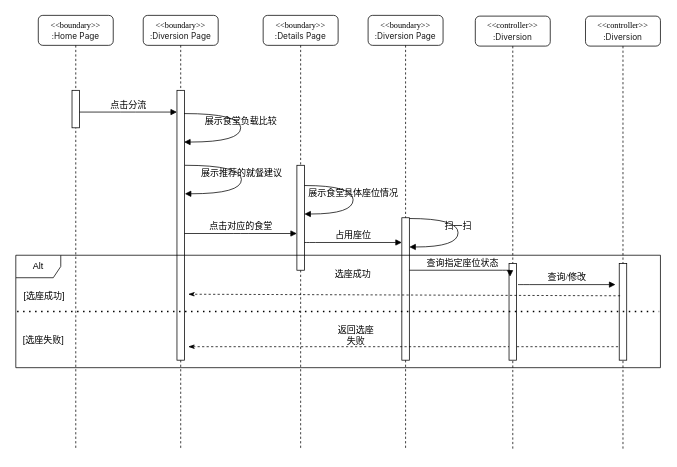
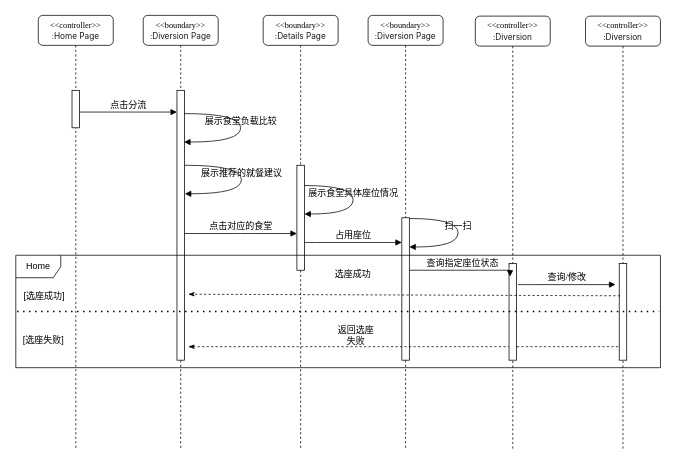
  <mxCell id="0" />
  <mxCell id="1" parent="0" />
  <mxCell id="2" value="&lt;div&gt;&lt;font style=&quot;font-size: 11px;&quot;&gt;&amp;lt;&amp;lt;boundary&amp;gt;&amp;gt;&lt;/font&gt;&lt;/div&gt;&lt;font style=&quot;font-size: 11px;&quot;&gt;:&lt;span style=&quot;color: rgba(0, 0, 0, 0.9); font-family: -apple-system, &amp;quot;system-ui&amp;quot;, &amp;quot;Segoe UI&amp;quot;, system-ui, -apple-system, &amp;quot;Segoe UI&amp;quot;, Roboto, Ubuntu, Cantarell, &amp;quot;Noto Sans&amp;quot;, sans-serif, Arial, &amp;quot;PingFang SC&amp;quot;, &amp;quot;Source Han Sans SC&amp;quot;, &amp;quot;Microsoft YaHei UI&amp;quot;, &amp;quot;Microsoft YaHei&amp;quot;, &amp;quot;Noto Sans CJK SC&amp;quot;, sans-serif; text-align: left; white-space-collapse: preserve; background-color: rgb(255, 255, 255);&quot;&gt;Diversion Page&lt;/span&gt;&lt;/font&gt;" style="shape=umlLifeline;perimeter=lifelinePerimeter;whiteSpace=wrap;html=1;container=1;collapsible=0;recursiveResize=0;outlineConnect=0;rounded=1;shadow=0;comic=0;labelBackgroundColor=none;strokeWidth=1;fontFamily=Verdana;fontSize=12;align=center;" parent="1" vertex="1"><mxGeometry x="190" y="20" width="100" height="580" as="geometry" /></mxCell>
  <mxCell id="3" value="" style="html=1;points=[];perimeter=orthogonalPerimeter;rounded=0;shadow=0;comic=0;labelBackgroundColor=none;strokeWidth=1;fontFamily=Verdana;fontSize=12;align=center;" parent="2" vertex="1"><mxGeometry x="45" y="100" width="10" height="360" as="geometry" /></mxCell>
  <mxCell id="4" value="&lt;div&gt;&lt;font style=&quot;font-size: 11px;&quot;&gt;&amp;lt;&amp;lt;boundary&amp;gt;&amp;gt;&lt;/font&gt;&lt;/div&gt;&lt;font style=&quot;font-size: 11px;&quot;&gt;:&lt;/font&gt;&lt;span style=&quot;color: rgba(0, 0, 0, 0.9); font-family: -apple-system, &amp;quot;system-ui&amp;quot;, &amp;quot;Segoe UI&amp;quot;, system-ui, -apple-system, &amp;quot;Segoe UI&amp;quot;, Roboto, Ubuntu, Cantarell, &amp;quot;Noto Sans&amp;quot;, sans-serif, Arial, &amp;quot;PingFang SC&amp;quot;, &amp;quot;Source Han Sans SC&amp;quot;, &amp;quot;Microsoft YaHei UI&amp;quot;, &amp;quot;Microsoft YaHei&amp;quot;, &amp;quot;Noto Sans CJK SC&amp;quot;, sans-serif; text-align: left; white-space-collapse: preserve; background-color: rgb(255, 255, 255);&quot;&gt;&lt;font style=&quot;font-size: 11px;&quot;&gt;Details Page&lt;/font&gt;&lt;/span&gt;" style="shape=umlLifeline;perimeter=lifelinePerimeter;whiteSpace=wrap;html=1;container=1;collapsible=0;recursiveResize=0;outlineConnect=0;rounded=1;shadow=0;comic=0;labelBackgroundColor=none;strokeWidth=1;fontFamily=Verdana;fontSize=12;align=center;" parent="1" vertex="1"><mxGeometry x="350" y="20" width="100" height="580" as="geometry" /></mxCell>
  <mxCell id="5" value="" style="html=1;points=[];perimeter=orthogonalPerimeter;rounded=0;shadow=0;comic=0;labelBackgroundColor=none;strokeWidth=1;fontFamily=Verdana;fontSize=12;align=center;" parent="4" vertex="1"><mxGeometry x="45" y="200" width="10" height="140" as="geometry" /></mxCell>
  <mxCell id="6" value="&lt;div&gt;&lt;font style=&quot;font-size: 11px;&quot;&gt;&amp;lt;&amp;lt;boundary&amp;gt;&amp;gt;&lt;/font&gt;&lt;/div&gt;&lt;font style=&quot;font-size: 11px;&quot;&gt;:&lt;span style=&quot;color: rgba(0, 0, 0, 0.9); font-family: -apple-system, &amp;quot;system-ui&amp;quot;, &amp;quot;Segoe UI&amp;quot;, system-ui, -apple-system, &amp;quot;Segoe UI&amp;quot;, Roboto, Ubuntu, Cantarell, &amp;quot;Noto Sans&amp;quot;, sans-serif, Arial, &amp;quot;PingFang SC&amp;quot;, &amp;quot;Source Han Sans SC&amp;quot;, &amp;quot;Microsoft YaHei UI&amp;quot;, &amp;quot;Microsoft YaHei&amp;quot;, &amp;quot;Noto Sans CJK SC&amp;quot;, sans-serif; text-align: left; white-space-collapse: preserve; background-color: rgb(255, 255, 255);&quot;&gt;Diversion Page&lt;/span&gt;&lt;/font&gt;" style="shape=umlLifeline;perimeter=lifelinePerimeter;whiteSpace=wrap;html=1;container=1;collapsible=0;recursiveResize=0;outlineConnect=0;rounded=1;shadow=0;comic=0;labelBackgroundColor=none;strokeWidth=1;fontFamily=Verdana;fontSize=12;align=center;" parent="1" vertex="1"><mxGeometry x="490" y="20" width="100" height="580" as="geometry" /></mxCell>
- <mxCell id="7" value="&lt;div&gt;&lt;font style=&quot;font-size: 11px;&quot;&gt;&amp;lt;&amp;lt;boundary&amp;gt;&amp;gt;&lt;/font&gt;&lt;/div&gt;&lt;font style=&quot;font-size: 11px;&quot;&gt;:&lt;span style=&quot;color: rgba(0, 0, 0, 0.9); font-family: -apple-system, &amp;quot;system-ui&amp;quot;, &amp;quot;Segoe UI&amp;quot;, system-ui, -apple-system, &amp;quot;Segoe UI&amp;quot;, Roboto, Ubuntu, Cantarell, &amp;quot;Noto Sans&amp;quot;, sans-serif, Arial, &amp;quot;PingFang SC&amp;quot;, &amp;quot;Source Han Sans SC&amp;quot;, &amp;quot;Microsoft YaHei UI&amp;quot;, &amp;quot;Microsoft YaHei&amp;quot;, &amp;quot;Noto Sans CJK SC&amp;quot;, sans-serif; text-align: left; white-space-collapse: preserve; background-color: rgb(255, 255, 255);&quot;&gt;Home Page&lt;/span&gt;&lt;/font&gt;" style="shape=umlLifeline;perimeter=lifelinePerimeter;whiteSpace=wrap;html=1;container=1;collapsible=0;recursiveResize=0;outlineConnect=0;rounded=1;shadow=0;comic=0;labelBackgroundColor=none;strokeWidth=1;fontFamily=Verdana;fontSize=12;align=center;" parent="1" vertex="1"><mxGeometry x="50" y="20" width="100" height="580" as="geometry" /></mxCell>
+ <mxCell id="7" value="&lt;div&gt;&lt;font style=&quot;font-size: 11px;&quot;&gt;&amp;lt;&amp;lt;controller&amp;gt;&amp;gt;&lt;/font&gt;&lt;/div&gt;&lt;font style=&quot;font-size: 11px;&quot;&gt;:&lt;span style=&quot;color: rgba(0, 0, 0, 0.9); font-family: -apple-system, &amp;quot;system-ui&amp;quot;, &amp;quot;Segoe UI&amp;quot;, system-ui, -apple-system, &amp;quot;Segoe UI&amp;quot;, Roboto, Ubuntu, Cantarell, &amp;quot;Noto Sans&amp;quot;, sans-serif, Arial, &amp;quot;PingFang SC&amp;quot;, &amp;quot;Source Han Sans SC&amp;quot;, &amp;quot;Microsoft YaHei UI&amp;quot;, &amp;quot;Microsoft YaHei&amp;quot;, &amp;quot;Noto Sans CJK SC&amp;quot;, sans-serif; text-align: left; white-space-collapse: preserve; background-color: rgb(255, 255, 255);&quot;&gt;Home Page&lt;/span&gt;&lt;/font&gt;" style="shape=umlLifeline;perimeter=lifelinePerimeter;whiteSpace=wrap;html=1;container=1;collapsible=0;recursiveResize=0;outlineConnect=0;rounded=1;shadow=0;comic=0;labelBackgroundColor=none;strokeWidth=1;fontFamily=Verdana;fontSize=12;align=center;" parent="1" vertex="1"><mxGeometry x="50" y="20" width="100" height="580" as="geometry" /></mxCell>
  <mxCell id="8" value="" style="html=1;points=[];perimeter=orthogonalPerimeter;rounded=0;shadow=0;comic=0;labelBackgroundColor=none;strokeWidth=1;fontFamily=Verdana;fontSize=12;align=center;" parent="7" vertex="1"><mxGeometry x="45" y="100" width="10" height="50" as="geometry" /></mxCell>
  <mxCell id="9" value="" style="html=1;points=[];perimeter=orthogonalPerimeter;rounded=0;shadow=0;comic=0;labelBackgroundColor=none;strokeWidth=1;fontFamily=Verdana;fontSize=12;align=center;" parent="1" vertex="1"><mxGeometry x="535" y="290" width="10" height="190" as="geometry" /></mxCell>
  <mxCell id="10" value="占用座位" style="html=1;verticalAlign=bottom;endArrow=block;labelBackgroundColor=none;fontFamily=Verdana;fontSize=12;edgeStyle=elbowEdgeStyle;elbow=vertical;" parent="1" edge="1"><mxGeometry relative="1" as="geometry"><mxPoint x="405" y="323" as="sourcePoint" /><Array as="points"><mxPoint x="410" y="323" /></Array><mxPoint x="535" y="323" as="targetPoint" /></mxGeometry></mxCell>
  <mxCell id="11" value="点击分流" style="html=1;verticalAlign=bottom;endArrow=block;entryX=0;entryY=0;labelBackgroundColor=none;fontFamily=Verdana;fontSize=12;edgeStyle=elbowEdgeStyle;elbow=vertical;" parent="1" edge="1"><mxGeometry relative="1" as="geometry"><mxPoint x="105" y="149" as="sourcePoint" /><mxPoint x="235" y="149" as="targetPoint" /><mxPoint as="offset" /></mxGeometry></mxCell>
  <mxCell id="12" value="点击对应的食堂" style="html=1;verticalAlign=bottom;endArrow=block;entryX=0;entryY=0;labelBackgroundColor=none;fontFamily=Verdana;fontSize=12;edgeStyle=elbowEdgeStyle;elbow=vertical;" parent="1" edge="1"><mxGeometry relative="1" as="geometry"><mxPoint x="245" y="311" as="sourcePoint" /><mxPoint x="395" y="311" as="targetPoint" /></mxGeometry></mxCell>
  <mxCell id="13" value="展示食堂负载比较" style="html=1;verticalAlign=bottom;endArrow=block;labelBackgroundColor=none;fontFamily=Verdana;fontSize=12;elbow=vertical;edgeStyle=orthogonalEdgeStyle;curved=1;" edge="1" parent="1"><mxGeometry relative="1" as="geometry"><mxPoint x="244.5" y="151" as="sourcePoint" /><mxPoint x="244.5" y="189" as="targetPoint" /><Array as="points"><mxPoint x="320" y="151" /><mxPoint x="320" y="189" /></Array></mxGeometry></mxCell>
  <mxCell id="14" value="展示推荐的就餐建议" style="html=1;verticalAlign=bottom;endArrow=block;labelBackgroundColor=none;fontFamily=Verdana;fontSize=12;elbow=vertical;edgeStyle=orthogonalEdgeStyle;curved=1;" edge="1" parent="1"><mxGeometry relative="1" as="geometry"><mxPoint x="245.5" y="220" as="sourcePoint" /><mxPoint x="245.5" y="258" as="targetPoint" /><Array as="points"><mxPoint x="321" y="220" /><mxPoint x="321" y="258" /></Array></mxGeometry></mxCell>
  <mxCell id="15" value="展示食堂具体座位情况" style="html=1;verticalAlign=bottom;endArrow=block;labelBackgroundColor=none;fontFamily=Verdana;fontSize=12;elbow=vertical;edgeStyle=orthogonalEdgeStyle;curved=1;" edge="1" parent="1"><mxGeometry relative="1" as="geometry"><mxPoint x="405" y="247" as="sourcePoint" /><mxPoint x="405" y="285" as="targetPoint" /><Array as="points"><mxPoint x="470" y="247" /><mxPoint x="470" y="285" /></Array></mxGeometry></mxCell>
  <mxCell id="16" value="扫一扫" style="html=1;verticalAlign=bottom;endArrow=block;labelBackgroundColor=none;fontFamily=Verdana;fontSize=12;elbow=vertical;edgeStyle=orthogonalEdgeStyle;curved=1;" edge="1" parent="1"><mxGeometry relative="1" as="geometry"><mxPoint x="545" y="291" as="sourcePoint" /><mxPoint x="545" y="329" as="targetPoint" /><Array as="points"><mxPoint x="610" y="291" /><mxPoint x="610" y="329" /></Array></mxGeometry></mxCell>
- <mxCell id="17" value="Alt" style="shape=umlFrame;whiteSpace=wrap;html=1;pointerEvents=0;" vertex="1" parent="1"><mxGeometry x="20" y="340" width="860" height="150" as="geometry" /></mxCell>
+ <mxCell id="17" value="Home" style="shape=umlFrame;whiteSpace=wrap;html=1;pointerEvents=0;" vertex="1" parent="1"><mxGeometry x="20" y="340" width="860" height="150" as="geometry" /></mxCell>
  <mxCell id="18" value="选座成功" style="text;html=1;align=center;verticalAlign=middle;whiteSpace=wrap;rounded=0;" vertex="1" parent="1"><mxGeometry x="440" y="350" width="60" height="30" as="geometry" /></mxCell>
  <mxCell id="19" value="" style="endArrow=classicThin;html=1;rounded=0;dashed=1;endFill=1;" edge="1" parent="1" source="27"><mxGeometry width="50" height="50" relative="1" as="geometry"><mxPoint x="539" y="462" as="sourcePoint" /><mxPoint x="250" y="462" as="targetPoint" /></mxGeometry></mxCell>
  <mxCell id="20" value="返回选座失败" style="text;html=1;align=center;verticalAlign=middle;whiteSpace=wrap;rounded=0;" vertex="1" parent="1"><mxGeometry x="444" y="432" width="60" height="30" as="geometry" /></mxCell>
  <mxCell id="21" value="[选座成功]" style="text;html=1;align=center;verticalAlign=middle;whiteSpace=wrap;rounded=0;" vertex="1" parent="1"><mxGeometry x="28" y="380" width="60" height="30" as="geometry" /></mxCell>
  <mxCell id="22" value="[选座失败]" style="text;html=1;align=center;verticalAlign=middle;whiteSpace=wrap;rounded=0;" vertex="1" parent="1"><mxGeometry x="27" y="438" width="60" height="30" as="geometry" /></mxCell>
  <mxCell id="23" value="&lt;div&gt;&lt;font style=&quot;font-size: 11px;&quot;&gt;&amp;lt;&amp;lt;controller&amp;gt;&amp;gt;&lt;/font&gt;&lt;/div&gt;&lt;font style=&quot;font-size: 11px;&quot;&gt;:&lt;span style=&quot;color: rgba(0, 0, 0, 0.9); font-family: -apple-system, &amp;quot;system-ui&amp;quot;, &amp;quot;Segoe UI&amp;quot;, system-ui, -apple-system, &amp;quot;Segoe UI&amp;quot;, Roboto, Ubuntu, Cantarell, &amp;quot;Noto Sans&amp;quot;, sans-serif, Arial, &amp;quot;PingFang SC&amp;quot;, &amp;quot;Source Han Sans SC&amp;quot;, &amp;quot;Microsoft YaHei UI&amp;quot;, &amp;quot;Microsoft YaHei&amp;quot;, &amp;quot;Noto Sans CJK SC&amp;quot;, sans-serif; text-align: left; white-space-collapse: preserve; background-color: rgb(255, 255, 255);&quot;&gt;Diversion&lt;/span&gt;&lt;/font&gt;" style="shape=umlLifeline;perimeter=lifelinePerimeter;whiteSpace=wrap;html=1;container=1;collapsible=0;recursiveResize=0;outlineConnect=0;rounded=1;shadow=0;comic=0;labelBackgroundColor=none;strokeWidth=1;fontFamily=Verdana;fontSize=12;align=center;" vertex="1" parent="1"><mxGeometry x="633" y="21" width="100" height="580" as="geometry" /></mxCell>
  <mxCell id="24" value="" style="html=1;points=[];perimeter=orthogonalPerimeter;rounded=0;shadow=0;comic=0;labelBackgroundColor=none;strokeWidth=1;fontFamily=Verdana;fontSize=12;align=center;" vertex="1" parent="23"><mxGeometry x="45" y="330" width="10" height="129" as="geometry" /></mxCell>
  <mxCell id="25" value="查询指定座位状态" style="html=1;verticalAlign=bottom;endArrow=block;labelBackgroundColor=none;fontFamily=Verdana;fontSize=12;edgeStyle=elbowEdgeStyle;elbow=vertical;entryX=0.135;entryY=0.136;entryDx=0;entryDy=0;entryPerimeter=0;" edge="1" parent="23" target="24"><mxGeometry relative="1" as="geometry"><mxPoint x="-88" y="339" as="sourcePoint" /><Array as="points"><mxPoint x="-83" y="339" /></Array><mxPoint x="42" y="339" as="targetPoint" /></mxGeometry></mxCell>
  <mxCell id="26" value="查询/修改" style="html=1;verticalAlign=bottom;endArrow=block;labelBackgroundColor=none;fontFamily=Verdana;fontSize=12;edgeStyle=elbowEdgeStyle;elbow=vertical;" edge="1" parent="1"><mxGeometry relative="1" as="geometry"><mxPoint x="690" y="379.17" as="sourcePoint" /><Array as="points"><mxPoint x="695" y="379.17" /></Array><mxPoint x="820" y="379.17" as="targetPoint" /></mxGeometry></mxCell>
  <mxCell id="27" value="&lt;div&gt;&lt;font style=&quot;font-size: 11px;&quot;&gt;&amp;lt;&amp;lt;controller&amp;gt;&amp;gt;&lt;/font&gt;&lt;/div&gt;&lt;font style=&quot;font-size: 11px;&quot;&gt;:&lt;span style=&quot;color: rgba(0, 0, 0, 0.9); font-family: -apple-system, &amp;quot;system-ui&amp;quot;, &amp;quot;Segoe UI&amp;quot;, system-ui, -apple-system, &amp;quot;Segoe UI&amp;quot;, Roboto, Ubuntu, Cantarell, &amp;quot;Noto Sans&amp;quot;, sans-serif, Arial, &amp;quot;PingFang SC&amp;quot;, &amp;quot;Source Han Sans SC&amp;quot;, &amp;quot;Microsoft YaHei UI&amp;quot;, &amp;quot;Microsoft YaHei&amp;quot;, &amp;quot;Noto Sans CJK SC&amp;quot;, sans-serif; text-align: left; white-space-collapse: preserve; background-color: rgb(255, 255, 255);&quot;&gt;Diversion&lt;/span&gt;&lt;/font&gt;" style="shape=umlLifeline;perimeter=lifelinePerimeter;whiteSpace=wrap;html=1;container=1;collapsible=0;recursiveResize=0;outlineConnect=0;rounded=1;shadow=0;comic=0;labelBackgroundColor=none;strokeWidth=1;fontFamily=Verdana;fontSize=12;align=center;" vertex="1" parent="1"><mxGeometry x="780" y="21" width="100" height="580" as="geometry" /></mxCell>
  <mxCell id="28" value="" style="html=1;points=[];perimeter=orthogonalPerimeter;rounded=0;shadow=0;comic=0;labelBackgroundColor=none;strokeWidth=1;fontFamily=Verdana;fontSize=12;align=center;" vertex="1" parent="27"><mxGeometry x="45" y="330" width="10" height="129" as="geometry" /></mxCell>
  <mxCell id="29" value="" style="endArrow=none;dashed=1;html=1;dashPattern=1 3;strokeWidth=2;rounded=0;exitX=0.002;exitY=0.5;exitDx=0;exitDy=0;exitPerimeter=0;entryX=0.998;entryY=0.5;entryDx=0;entryDy=0;entryPerimeter=0;" edge="1" parent="1" source="17" target="17"><mxGeometry width="50" height="50" relative="1" as="geometry"><mxPoint x="360" y="200" as="sourcePoint" /><mxPoint x="710" y="230" as="targetPoint" /></mxGeometry></mxCell>
  <mxCell id="30" value="" style="endArrow=classicThin;html=1;rounded=0;dashed=1;endFill=1;exitX=0.117;exitY=0.334;exitDx=0;exitDy=0;exitPerimeter=0;" edge="1" parent="1" source="28"><mxGeometry width="50" height="50" relative="1" as="geometry"><mxPoint x="535" y="392" as="sourcePoint" /><mxPoint x="250" y="392" as="targetPoint" /></mxGeometry></mxCell>
